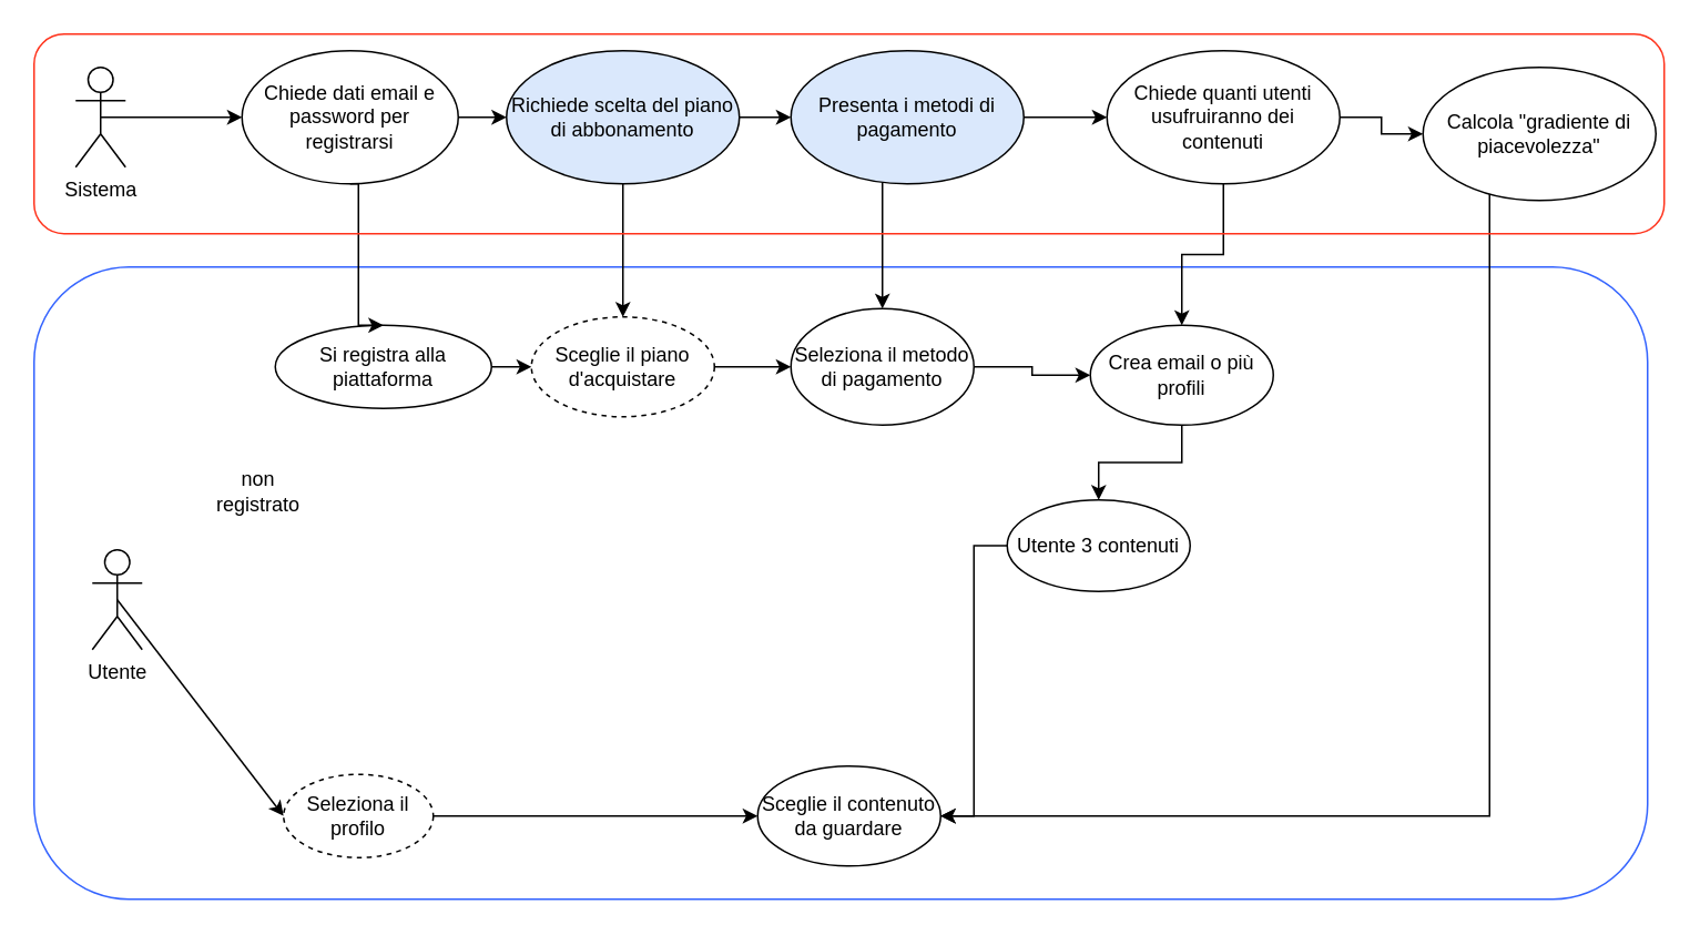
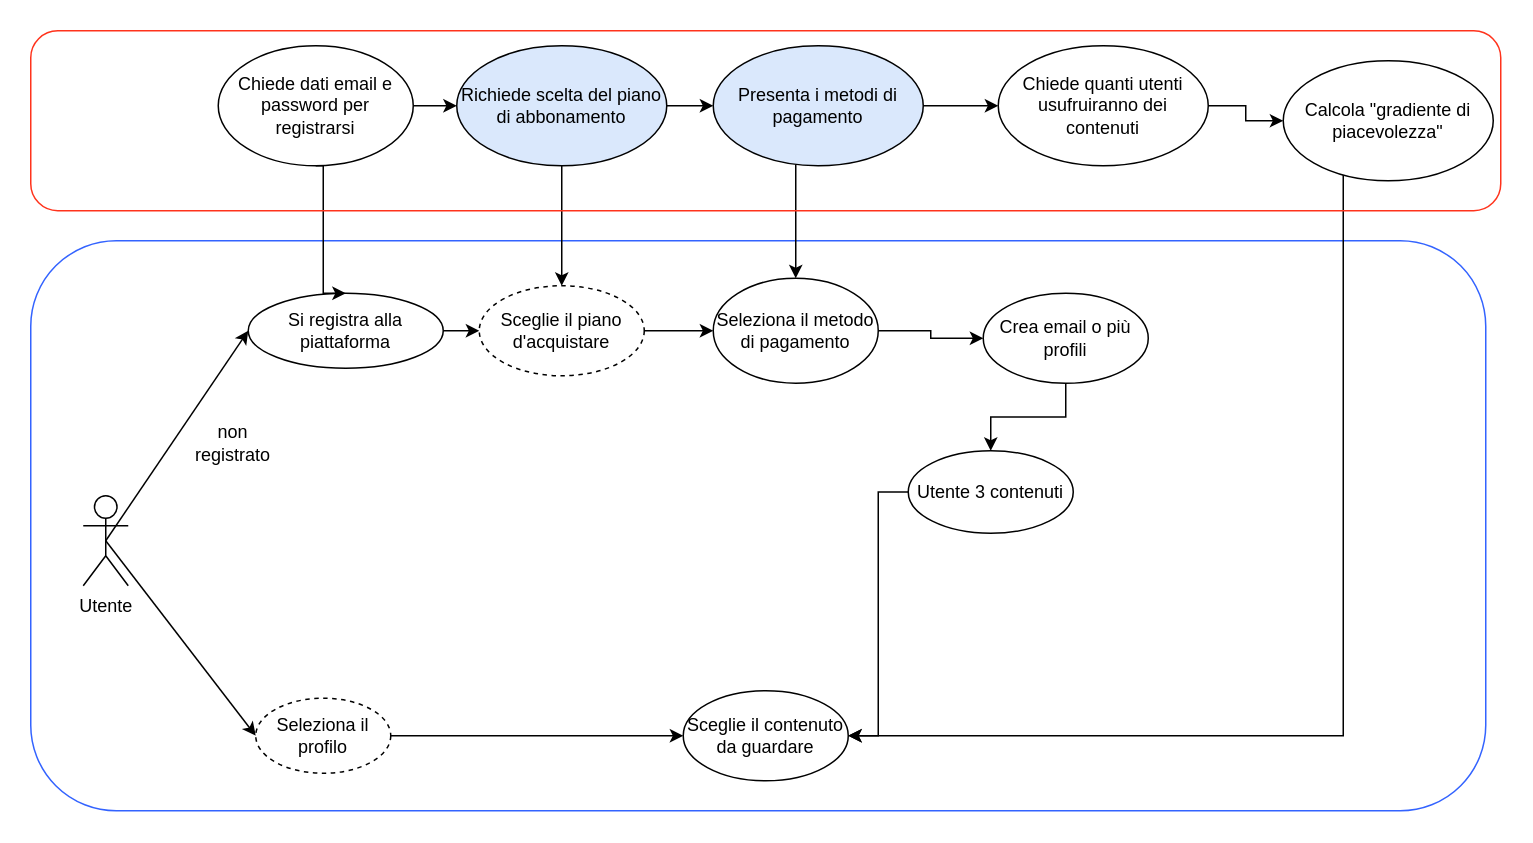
  <mxCell id="0" />
  <mxCell id="1" parent="0" />
  <mxCell id="2" value="" style="rounded=1;whiteSpace=wrap;html=1;fillColor=none;strokeColor=#3363FF;" vertex="1" parent="1"><mxGeometry x="20" y="160" width="970" height="380" as="geometry" /></mxCell>
  <mxCell id="3" value="Utente" style="shape=umlActor;verticalLabelPosition=bottom;verticalAlign=top;html=1;outlineConnect=0;" vertex="1" parent="1"><mxGeometry x="55" y="330" width="30" height="60" as="geometry" /></mxCell>
  <mxCell id="4" style="edgeStyle=orthogonalEdgeStyle;rounded=0;orthogonalLoop=1;jettySize=auto;html=1;exitX=1;exitY=0.5;exitDx=0;exitDy=0;" edge="1" parent="1" source="5" target="7"><mxGeometry relative="1" as="geometry"><mxPoint x="325" y="220" as="targetPoint" /></mxGeometry></mxCell>
  <mxCell id="5" value="Si registra alla piattaforma" style="ellipse;whiteSpace=wrap;html=1;" vertex="1" parent="1"><mxGeometry x="165" y="195" width="130" height="50" as="geometry" /></mxCell>
  <mxCell id="6" style="edgeStyle=orthogonalEdgeStyle;rounded=0;orthogonalLoop=1;jettySize=auto;html=1;entryX=0;entryY=0.5;entryDx=0;entryDy=0;" edge="1" parent="1" source="7" target="20"><mxGeometry relative="1" as="geometry" /></mxCell>
  <mxCell id="7" value="Sceglie il piano d'acquistare" style="ellipse;whiteSpace=wrap;html=1;dashed=1;" vertex="1" parent="1"><mxGeometry x="319" y="190" width="110" height="60" as="geometry" /></mxCell>
  <mxCell id="8" style="edgeStyle=orthogonalEdgeStyle;rounded=0;orthogonalLoop=1;jettySize=auto;html=1;" edge="1" parent="1" source="9" target="16"><mxGeometry relative="1" as="geometry" /></mxCell>
  <mxCell id="9" value="Crea email o più profili" style="ellipse;whiteSpace=wrap;html=1;" vertex="1" parent="1"><mxGeometry x="655" y="195" width="110" height="60" as="geometry" /></mxCell>
  <mxCell id="10" value="Sceglie il contenuto da guardare" style="ellipse;whiteSpace=wrap;html=1;" vertex="1" parent="1"><mxGeometry x="455" y="460" width="110" height="60" as="geometry" /></mxCell>
  <mxCell id="11" value="" style="endArrow=classic;html=1;rounded=0;entryX=0;entryY=0.5;entryDx=0;entryDy=0;exitX=0.5;exitY=0.5;exitDx=0;exitDy=0;exitPerimeter=0;" edge="1" parent="1" source="3" target="14"><mxGeometry width="50" height="50" relative="1" as="geometry"><mxPoint x="55" y="350" as="sourcePoint" /><mxPoint x="155" y="340" as="targetPoint" /></mxGeometry></mxCell>
+ <mxCell id="12" value="" style="endArrow=classic;html=1;rounded=0;exitX=0.5;exitY=0.5;exitDx=0;exitDy=0;exitPerimeter=0;entryX=0;entryY=0.5;entryDx=0;entryDy=0;" edge="1" parent="1" source="3" target="5"><mxGeometry width="50" height="50" relative="1" as="geometry"><mxPoint x="75" y="270" as="sourcePoint" /><mxPoint x="125" y="220" as="targetPoint" /><Array as="points" /></mxGeometry></mxCell>
  <mxCell id="13" style="edgeStyle=orthogonalEdgeStyle;rounded=0;orthogonalLoop=1;jettySize=auto;html=1;exitX=1;exitY=0.5;exitDx=0;exitDy=0;entryX=0;entryY=0.5;entryDx=0;entryDy=0;" edge="1" parent="1" source="14" target="10"><mxGeometry relative="1" as="geometry" /></mxCell>
  <mxCell id="14" value="Seleziona il profilo" style="ellipse;whiteSpace=wrap;html=1;dashed=1;" vertex="1" parent="1"><mxGeometry x="170" y="465" width="90" height="50" as="geometry" /></mxCell>
  <mxCell id="15" style="edgeStyle=orthogonalEdgeStyle;rounded=0;orthogonalLoop=1;jettySize=auto;html=1;entryX=1;entryY=0.5;entryDx=0;entryDy=0;" edge="1" parent="1" source="16" target="10"><mxGeometry relative="1" as="geometry" /></mxCell>
  <mxCell id="16" value="Utente 3 contenuti" style="ellipse;whiteSpace=wrap;html=1;" vertex="1" parent="1"><mxGeometry x="605" y="300" width="110" height="55" as="geometry" /></mxCell>
- <mxCell id="17" style="edgeStyle=orthogonalEdgeStyle;rounded=0;orthogonalLoop=1;jettySize=auto;html=1;entryX=0;entryY=0.5;entryDx=0;entryDy=0;exitX=0.5;exitY=0.5;exitDx=0;exitDy=0;exitPerimeter=0;" edge="1" parent="1" source="18" target="29"><mxGeometry relative="1" as="geometry"><mxPoint x="155" y="70" as="targetPoint" /></mxGeometry></mxCell>
- <mxCell id="18" value="Sistema" style="shape=umlActor;verticalLabelPosition=bottom;verticalAlign=top;html=1;outlineConnect=0;" vertex="1" parent="1"><mxGeometry x="45" y="40" width="30" height="60" as="geometry" /></mxCell>
  <mxCell id="19" style="edgeStyle=orthogonalEdgeStyle;rounded=0;orthogonalLoop=1;jettySize=auto;html=1;entryX=0;entryY=0.5;entryDx=0;entryDy=0;" edge="1" parent="1" source="20" target="9"><mxGeometry relative="1" as="geometry" /></mxCell>
  <mxCell id="20" value="Seleziona il metodo di pagamento" style="ellipse;whiteSpace=wrap;html=1;" vertex="1" parent="1"><mxGeometry x="475" y="185" width="110" height="70" as="geometry" /></mxCell>
  <mxCell id="21" style="edgeStyle=orthogonalEdgeStyle;rounded=0;orthogonalLoop=1;jettySize=auto;html=1;entryX=0.5;entryY=0;entryDx=0;entryDy=0;" edge="1" parent="1" source="23" target="20"><mxGeometry relative="1" as="geometry"><Array as="points"><mxPoint x="530" y="130" /><mxPoint x="530" y="130" /></Array></mxGeometry></mxCell>
  <mxCell id="22" style="edgeStyle=orthogonalEdgeStyle;rounded=0;orthogonalLoop=1;jettySize=auto;html=1;entryX=0;entryY=0.5;entryDx=0;entryDy=0;" edge="1" parent="1" source="23" target="26"><mxGeometry relative="1" as="geometry" /></mxCell>
  <mxCell id="23" value="Presenta i metodi di&lt;br&gt;pagamento" style="ellipse;whiteSpace=wrap;html=1;fillColor=#dae8fc;" vertex="1" parent="1"><mxGeometry x="475" y="30" width="140" height="80" as="geometry" /></mxCell>
- <mxCell id="24" style="edgeStyle=orthogonalEdgeStyle;rounded=0;orthogonalLoop=1;jettySize=auto;html=1;entryX=0.5;entryY=0;entryDx=0;entryDy=0;" edge="1" parent="1" source="26" target="9"><mxGeometry relative="1" as="geometry" /></mxCell>
  <mxCell id="25" style="edgeStyle=orthogonalEdgeStyle;rounded=0;orthogonalLoop=1;jettySize=auto;html=1;entryX=0;entryY=0.5;entryDx=0;entryDy=0;" edge="1" parent="1" source="26" target="35"><mxGeometry relative="1" as="geometry" /></mxCell>
  <mxCell id="26" value="Chiede quanti utenti usufruiranno dei contenuti" style="ellipse;whiteSpace=wrap;html=1;" vertex="1" parent="1"><mxGeometry x="665" y="30" width="140" height="80" as="geometry" /></mxCell>
  <mxCell id="27" style="edgeStyle=orthogonalEdgeStyle;rounded=0;orthogonalLoop=1;jettySize=auto;html=1;entryX=0.5;entryY=0;entryDx=0;entryDy=0;exitX=0.5;exitY=1;exitDx=0;exitDy=0;" edge="1" parent="1" source="29" target="5"><mxGeometry relative="1" as="geometry"><Array as="points"><mxPoint x="215" y="110" /></Array></mxGeometry></mxCell>
  <mxCell id="28" style="edgeStyle=orthogonalEdgeStyle;rounded=0;orthogonalLoop=1;jettySize=auto;html=1;entryX=0;entryY=0.5;entryDx=0;entryDy=0;" edge="1" parent="1" source="29" target="32"><mxGeometry relative="1" as="geometry" /></mxCell>
  <mxCell id="29" value="Chiede dati email e password per registrarsi" style="ellipse;whiteSpace=wrap;html=1;" vertex="1" parent="1"><mxGeometry x="145" y="30" width="130" height="80" as="geometry" /></mxCell>
  <mxCell id="30" style="edgeStyle=orthogonalEdgeStyle;rounded=0;orthogonalLoop=1;jettySize=auto;html=1;entryX=0;entryY=0.5;entryDx=0;entryDy=0;" edge="1" parent="1" source="32" target="23"><mxGeometry relative="1" as="geometry" /></mxCell>
  <mxCell id="31" style="edgeStyle=orthogonalEdgeStyle;rounded=0;orthogonalLoop=1;jettySize=auto;html=1;entryX=0.5;entryY=0;entryDx=0;entryDy=0;" edge="1" parent="1" source="32" target="7"><mxGeometry relative="1" as="geometry" /></mxCell>
  <mxCell id="32" value="Richiede scelta del piano di abbonamento" style="ellipse;whiteSpace=wrap;html=1;fillColor=#dae8fc;" vertex="1" parent="1"><mxGeometry x="304" y="30" width="140" height="80" as="geometry" /></mxCell>
  <mxCell id="33" value="non registrato" style="text;html=1;strokeColor=none;fillColor=none;align=center;verticalAlign=middle;whiteSpace=wrap;rounded=0;" vertex="1" parent="1"><mxGeometry x="125" y="280" width="60" height="30" as="geometry" /></mxCell>
  <mxCell id="34" style="edgeStyle=orthogonalEdgeStyle;rounded=0;orthogonalLoop=1;jettySize=auto;html=1;" edge="1" parent="1" source="35"><mxGeometry relative="1" as="geometry"><mxPoint x="565" y="490" as="targetPoint" /><Array as="points"><mxPoint x="895" y="490" /><mxPoint x="625" y="490" /></Array></mxGeometry></mxCell>
  <mxCell id="35" value="Calcola &quot;gradiente di piacevolezza&quot;" style="ellipse;whiteSpace=wrap;html=1;" vertex="1" parent="1"><mxGeometry x="855" y="40" width="140" height="80" as="geometry" /></mxCell>
  <mxCell id="36" value="" style="rounded=1;whiteSpace=wrap;html=1;fillColor=none;strokeColor=#FF331C;" vertex="1" parent="1"><mxGeometry x="20" y="20" width="980" height="120" as="geometry" /></mxCell>
